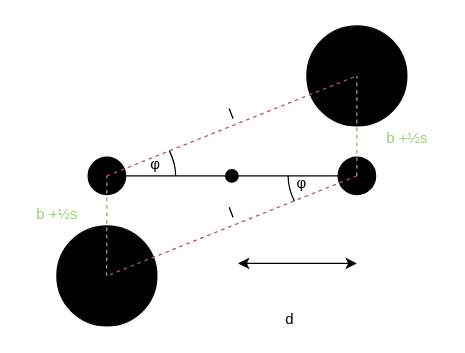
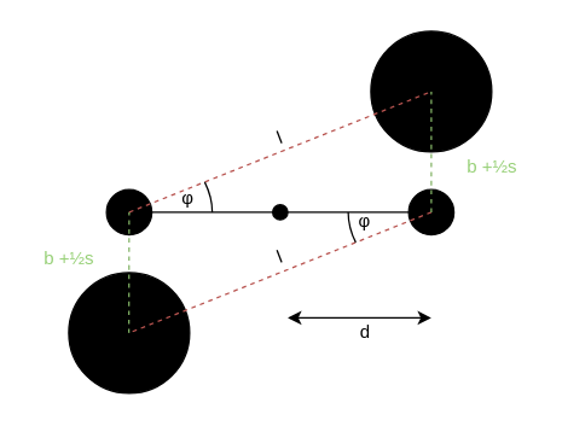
  <mxCell id="0" />
  <mxCell id="1" parent="0" />
  <mxCell id="2" value="" style="ellipse;whiteSpace=wrap;html=1;fillColor=#000000;" vertex="1" parent="1"><mxGeometry x="245" y="20" width="80" height="80" as="geometry" /></mxCell>
  <mxCell id="3" value="" style="ellipse;whiteSpace=wrap;html=1;fillColor=#000000;" vertex="1" parent="1"><mxGeometry x="45" y="180" width="80" height="80" as="geometry" /></mxCell>
  <mxCell id="4" value="" style="ellipse;whiteSpace=wrap;html=1;fillColor=#000000;" vertex="1" parent="1"><mxGeometry x="70" y="125" width="30" height="30" as="geometry" /></mxCell>
  <mxCell id="5" value="" style="ellipse;whiteSpace=wrap;html=1;fillColor=#000000;" vertex="1" parent="1"><mxGeometry x="270" y="125" width="30" height="30" as="geometry" /></mxCell>
  <mxCell id="6" value="" style="endArrow=none;html=1;rounded=0;exitX=1;exitY=0.5;exitDx=0;exitDy=0;startArrow=none;" edge="1" parent="1" source="9" target="5"><mxGeometry width="50" height="50" relative="1" as="geometry"><mxPoint x="105" y="130" as="sourcePoint" /><mxPoint x="265" y="140" as="targetPoint" /></mxGeometry></mxCell>
  <mxCell id="7" value="" style="endArrow=none;html=1;rounded=0;dashed=1;endFill=0;entryX=0.5;entryY=0.5;entryDx=0;entryDy=0;entryPerimeter=0;fillColor=#f8cecc;strokeColor=#b85450;exitX=0.5;exitY=0.5;exitDx=0;exitDy=0;exitPerimeter=0;" edge="1" parent="1" source="5" target="3"><mxGeometry width="50" height="50" relative="1" as="geometry"><mxPoint x="235" y="210" as="sourcePoint" /><mxPoint x="285" y="160" as="targetPoint" /></mxGeometry></mxCell>
  <mxCell id="8" value="" style="endArrow=none;html=1;rounded=0;jumpStyle=none;sketch=0;shadow=0;dashed=1;endFill=0;entryX=0.5;entryY=0.5;entryDx=0;entryDy=0;entryPerimeter=0;fillColor=#f8cecc;strokeColor=#b85450;" edge="1" parent="1" target="2"><mxGeometry width="50" height="50" relative="1" as="geometry"><mxPoint x="85" y="140" as="sourcePoint" /><mxPoint x="185" y="60" as="targetPoint" /></mxGeometry></mxCell>
  <mxCell id="9" value="" style="ellipse;whiteSpace=wrap;html=1;fillColor=#000000;" vertex="1" parent="1"><mxGeometry x="180" y="135" width="10" height="10" as="geometry" /></mxCell>
  <mxCell id="10" value="" style="endArrow=none;html=1;rounded=0;exitX=1;exitY=0.5;exitDx=0;exitDy=0;" edge="1" parent="1" source="4" target="9"><mxGeometry width="50" height="50" relative="1" as="geometry"><mxPoint x="100" y="140" as="sourcePoint" /><mxPoint x="270" y="140" as="targetPoint" /></mxGeometry></mxCell>
  <mxCell id="11" value="" style="endArrow=none;html=1;shadow=0;sketch=0;jumpStyle=none;strokeColor=default;curved=1;endFill=0;endSize=6;" edge="1" parent="1"><mxGeometry width="50" height="50" relative="1" as="geometry"><mxPoint x="235" y="160" as="sourcePoint" /><mxPoint x="230" y="140" as="targetPoint" /><Array as="points"><mxPoint x="230" y="150" /></Array></mxGeometry></mxCell>
  <mxCell id="12" value="" style="endArrow=none;html=1;shadow=0;sketch=0;jumpStyle=none;strokeColor=default;curved=1;endFill=0;endSize=6;" edge="1" parent="1"><mxGeometry width="50" height="50" relative="1" as="geometry"><mxPoint x="140" y="140" as="sourcePoint" /><mxPoint x="135" y="120" as="targetPoint" /><Array as="points"><mxPoint x="140" y="130" /></Array></mxGeometry></mxCell>
  <mxCell id="13" value="φ" style="text;html=1;strokeColor=none;fillColor=none;align=center;verticalAlign=middle;whiteSpace=wrap;rounded=0;" vertex="1" parent="1"><mxGeometry x="94" y="116" width="60" height="30" as="geometry" /></mxCell>
  <mxCell id="14" value="φ" style="text;html=1;strokeColor=none;fillColor=none;align=center;verticalAlign=middle;whiteSpace=wrap;rounded=0;" vertex="1" parent="1"><mxGeometry x="211" y="131" width="60" height="30" as="geometry" /></mxCell>
  <mxCell id="15" value="l" style="text;html=1;strokeColor=none;fillColor=none;align=center;verticalAlign=middle;whiteSpace=wrap;rounded=0;rotation=-21;" vertex="1" parent="1"><mxGeometry x="155" y="76" width="60" height="30" as="geometry" /></mxCell>
  <mxCell id="16" value="" style="endArrow=none;html=1;shadow=0;sketch=0;endSize=6;strokeColor=#82b366;curved=1;jumpStyle=none;fillColor=#d5e8d4;dashed=1;" edge="1" parent="1"><mxGeometry width="50" height="50" relative="1" as="geometry"><mxPoint x="285" y="140" as="sourcePoint" /><mxPoint x="285" y="60" as="targetPoint" /></mxGeometry></mxCell>
  <mxCell id="17" value="" style="endArrow=none;html=1;shadow=0;sketch=0;endSize=6;strokeColor=#82b366;curved=1;jumpStyle=none;exitX=0.5;exitY=0;exitDx=0;exitDy=0;fillColor=#d5e8d4;dashed=1;entryX=0.5;entryY=0.5;entryDx=0;entryDy=0;entryPerimeter=0;" edge="1" parent="1" target="4"><mxGeometry width="50" height="50" relative="1" as="geometry"><mxPoint x="84.83" y="220" as="sourcePoint" /><mxPoint x="85" y="140" as="targetPoint" /></mxGeometry></mxCell>
  <mxCell id="18" value="l" style="text;html=1;strokeColor=none;fillColor=none;align=center;verticalAlign=middle;whiteSpace=wrap;rounded=0;rotation=-21;" vertex="1" parent="1"><mxGeometry x="155" y="155" width="60" height="30" as="geometry" /></mxCell>
  <mxCell id="19" value="" style="endArrow=classic;startArrow=classic;html=1;shadow=0;sketch=0;endSize=6;strokeColor=default;curved=1;jumpStyle=none;" edge="1" parent="1"><mxGeometry width="50" height="50" relative="1" as="geometry"><mxPoint x="190" y="210" as="sourcePoint" /><mxPoint x="285" y="210" as="targetPoint" /></mxGeometry></mxCell>
- <mxCell id="20" value="d" style="text;html=1;align=center;verticalAlign=middle;resizable=0;points=[];autosize=1;strokeColor=none;fillColor=none;" vertex="1" parent="1"><mxGeometry x="221" y="245" width="20" height="20" as="geometry" /></mxCell>
+ <mxCell id="20" value="d" style="text;html=1;align=center;verticalAlign=middle;resizable=0;points=[];autosize=1;strokeColor=none;fillColor=none;" vertex="1" parent="1"><mxGeometry x="231" y="210" width="20" height="20" as="geometry" /></mxCell>
  <mxCell id="21" value="b +½s" style="text;html=1;align=center;verticalAlign=middle;resizable=0;points=[];autosize=1;strokeColor=none;fillColor=none;fontColor=#97D077;labelBackgroundColor=none;" vertex="1" parent="1"><mxGeometry x="300" y="100" width="50" height="20" as="geometry" /></mxCell>
  <mxCell id="22" value="b +½s" style="text;html=1;align=center;verticalAlign=middle;resizable=0;points=[];autosize=1;strokeColor=none;fillColor=none;fontColor=#97D077;labelBackgroundColor=none;" vertex="1" parent="1"><mxGeometry x="20" y="161" width="50" height="20" as="geometry" /></mxCell>
